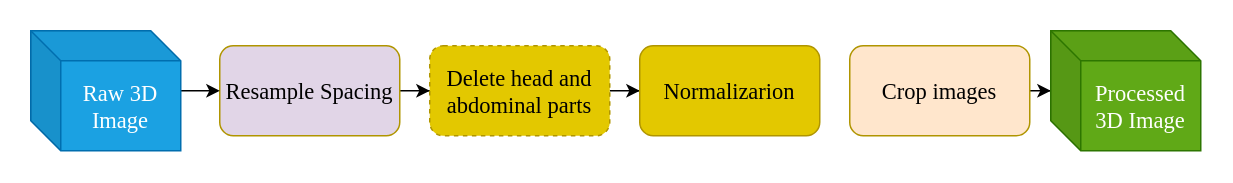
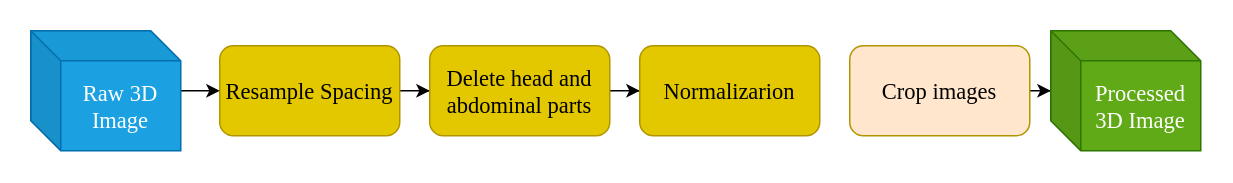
  <mxCell id="0" />
  <mxCell id="1" parent="0" />
  <mxCell id="2" value="" style="edgeStyle=orthogonalEdgeStyle;rounded=0;orthogonalLoop=1;jettySize=auto;html=1;fontFamily=Times New Roman;fontSize=15;" edge="1" parent="1" source="3" target="5"><mxGeometry relative="1" as="geometry" /></mxCell>
- <mxCell id="3" value="Resample Spacing" style="rounded=1;whiteSpace=wrap;html=1;fontFamily=Times New Roman;fontSize=15;fillColor=#e1d5e7;strokeColor=#B09500;fontColor=#000000;" vertex="1" parent="1"><mxGeometry x="146" y="30" width="120" height="60" as="geometry" /></mxCell>
+ <mxCell id="3" value="Resample Spacing" style="rounded=1;whiteSpace=wrap;html=1;fontFamily=Times New Roman;fontSize=15;fillColor=#e3c800;strokeColor=#B09500;fontColor=#000000;" vertex="1" parent="1"><mxGeometry x="146" y="30" width="120" height="60" as="geometry" /></mxCell>
  <mxCell id="4" value="" style="edgeStyle=orthogonalEdgeStyle;rounded=0;orthogonalLoop=1;jettySize=auto;html=1;fontFamily=Times New Roman;fontSize=15;" edge="1" parent="1" source="5" target="6"><mxGeometry relative="1" as="geometry" /></mxCell>
- <mxCell id="5" value="Delete head and abdominal parts" style="rounded=1;whiteSpace=wrap;html=1;fontFamily=Times New Roman;fontSize=15;fillColor=#e3c800;strokeColor=#B09500;fontColor=#000000;dashed=1;" vertex="1" parent="1"><mxGeometry x="286" y="30" width="120" height="60" as="geometry" /></mxCell>
+ <mxCell id="5" value="Delete head and abdominal parts" style="rounded=1;whiteSpace=wrap;html=1;fontFamily=Times New Roman;fontSize=15;fillColor=#e3c800;strokeColor=#B09500;fontColor=#000000;" vertex="1" parent="1"><mxGeometry x="286" y="30" width="120" height="60" as="geometry" /></mxCell>
  <mxCell id="6" value="Normalizarion" style="rounded=1;whiteSpace=wrap;html=1;fontFamily=Times New Roman;fontSize=15;fillColor=#e3c800;strokeColor=#B09500;fontColor=#000000;" vertex="1" parent="1"><mxGeometry x="426" y="30" width="120" height="60" as="geometry" /></mxCell>
  <mxCell id="7" value="" style="edgeStyle=orthogonalEdgeStyle;rounded=0;orthogonalLoop=1;jettySize=auto;html=1;fontFamily=Times New Roman;fontSize=15;" edge="1" parent="1" source="8" target="11"><mxGeometry relative="1" as="geometry" /></mxCell>
  <mxCell id="8" value="Crop images" style="rounded=1;whiteSpace=wrap;html=1;fontFamily=Times New Roman;fontSize=15;fillColor=#ffe6cc;strokeColor=#B09500;fontColor=#000000;" vertex="1" parent="1"><mxGeometry x="566" y="30" width="120" height="60" as="geometry" /></mxCell>
  <mxCell id="9" value="" style="edgeStyle=orthogonalEdgeStyle;rounded=0;orthogonalLoop=1;jettySize=auto;html=1;fontFamily=Times New Roman;fontSize=15;" edge="1" parent="1" source="10" target="3"><mxGeometry relative="1" as="geometry" /></mxCell>
  <mxCell id="10" value="Raw 3D Image" style="shape=cube;whiteSpace=wrap;html=1;boundedLbl=1;backgroundOutline=1;darkOpacity=0.05;darkOpacity2=0.1;fontFamily=Times New Roman;fontSize=15;fillColor=#1ba1e2;strokeColor=#006EAF;fontColor=#ffffff;" vertex="1" parent="1"><mxGeometry x="20" y="20" width="100" height="80" as="geometry" /></mxCell>
  <mxCell id="11" value="Processed 3D Image" style="shape=cube;whiteSpace=wrap;html=1;boundedLbl=1;backgroundOutline=1;darkOpacity=0.05;darkOpacity2=0.1;fontFamily=Times New Roman;fontSize=15;fillColor=#60a917;strokeColor=#2D7600;fontColor=#ffffff;" vertex="1" parent="1"><mxGeometry x="700" y="20" width="100" height="80" as="geometry" /></mxCell>
